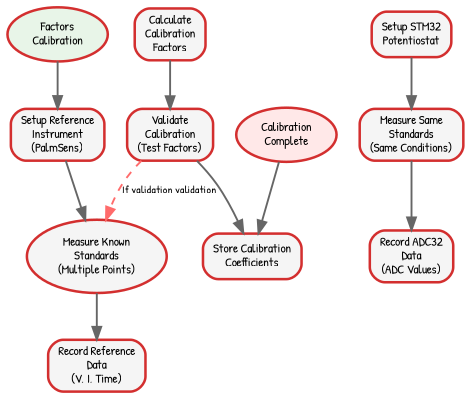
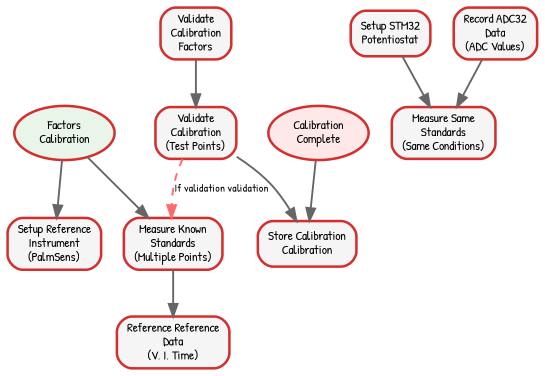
  digraph {
    bgcolor=white
    fontname="Patrick Hand"
    rankdir=TB
    node [color="#d32f2f" fillcolor="#f5f5f5" fontname="Patrick Hand" fontsize=10 penwidth=2 shape=box style="filled,rounded"]
    edge [color="#666666" fontname="Patrick Hand" fontsize=9 penwidth=1.5]
    n1 [fillcolor="#e8f5e8" label="Factors\nCalibration" shape=ellipse]
    n2 [label="Setup Reference\nInstrument\n(PalmSens)"]
-   n3 [label="Measure Known\nStandards\n(Multiple Points)" shape=ellipse]
-   n4 [label="Record Reference\nData\n(V, I, Time)"]
+   n3 [label="Measure Known\nStandards\n(Multiple Points)"]
+   n4 [label="Reference Reference\nData\n(V, I, Time)"]
    n5 [label="Setup STM32\nPotentiostat"]
    n6 [label="Measure Same\nStandards\n(Same Conditions)"]
    n7 [label="Record ADC32\nData\n(ADC Values)"]
-   n8 [label="Calculate\nCalibration\nFactors"]
-   n9 [label="Validate\nCalibration\n(Test Factors)"]
-   n10 [label="Store Calibration\nCoefficients"]
+   n8 [label="Validate\nCalibration\nFactors"]
+   n9 [label="Validate\nCalibration\n(Test Points)"]
+   n10 [label="Store Calibration\nCalibration"]
    n11 [fillcolor="#ffe8e8" label="Calibration\nComplete" shape=ellipse]
    n1 -> n2
-   n2 -> n3
+   n1 -> n3
    n3 -> n4
    n5 -> n6
-   n6 -> n7
+   n7 -> n6
    n8 -> n9
    n9 -> n3 [color="#ff6b6b" label="If validation validation" style=dashed]
    n9 -> n10
    n11 -> n10
  }
